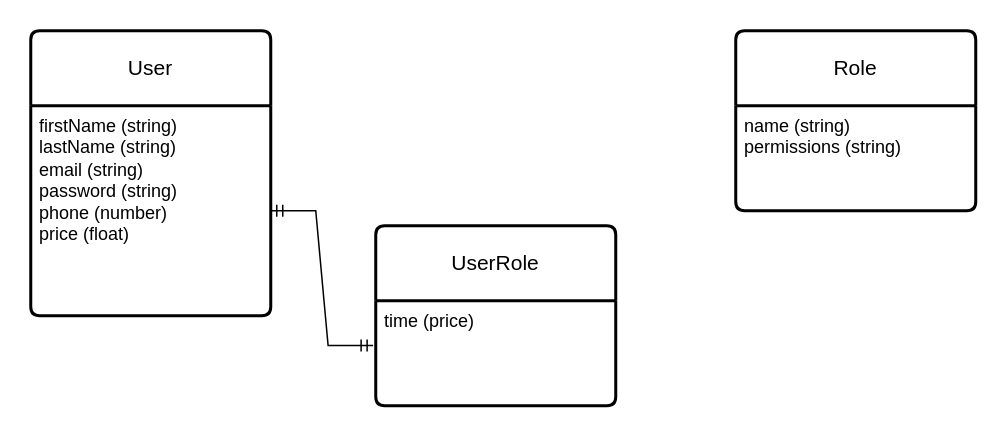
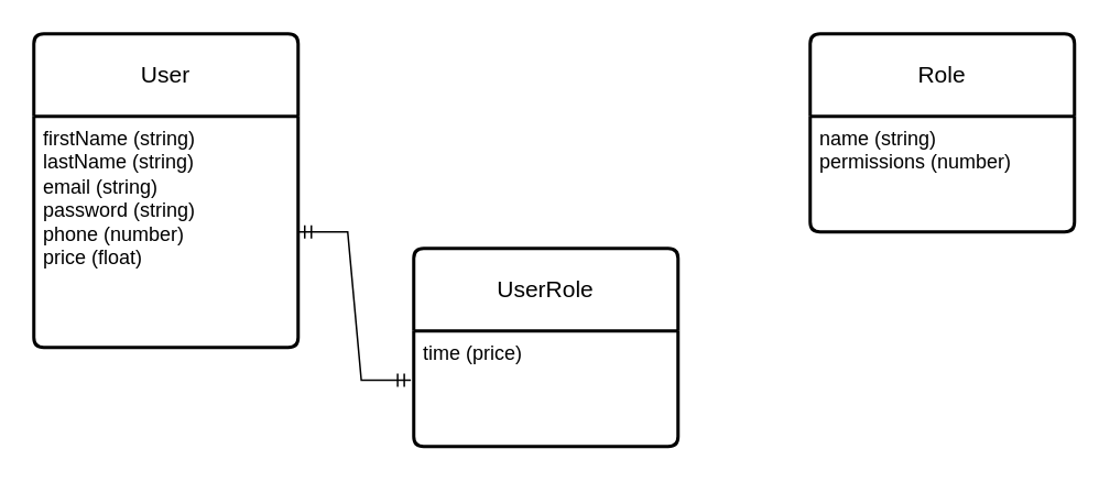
  <mxCell id="0" />
  <mxCell id="1" parent="0" />
  <mxCell id="2" value="User" style="swimlane;childLayout=stackLayout;horizontal=1;startSize=50;horizontalStack=0;rounded=1;fontSize=14;fontStyle=0;strokeWidth=2;resizeParent=0;resizeLast=1;shadow=0;dashed=0;align=center;arcSize=4;whiteSpace=wrap;html=1;" vertex="1" parent="1"><mxGeometry x="20" y="20" width="160" height="190" as="geometry" /></mxCell>
  <mxCell id="3" value="&lt;div&gt;firstName (string)&lt;br&gt;&lt;/div&gt;&lt;div&gt;lastName (string)&lt;br&gt;&lt;/div&gt;&lt;div&gt;email (string)&lt;br&gt;&lt;/div&gt;&lt;div&gt;password (string)&lt;/div&gt;&lt;div&gt;phone (number)&lt;br&gt;&lt;/div&gt;&lt;div&gt;price (float)&lt;/div&gt;&lt;div&gt;&lt;br&gt;&lt;/div&gt;" style="align=left;strokeColor=none;fillColor=none;spacingLeft=4;fontSize=12;verticalAlign=top;resizable=0;rotatable=0;part=1;html=1;" vertex="1" parent="2"><mxGeometry y="50" width="160" height="140" as="geometry" /></mxCell>
  <mxCell id="4" value="Role" style="swimlane;childLayout=stackLayout;horizontal=1;startSize=50;horizontalStack=0;rounded=1;fontSize=14;fontStyle=0;strokeWidth=2;resizeParent=0;resizeLast=1;shadow=0;dashed=0;align=center;arcSize=4;whiteSpace=wrap;html=1;" vertex="1" parent="1"><mxGeometry x="490" y="20" width="160" height="120" as="geometry"><mxRectangle x="490" y="310" width="70" height="50" as="alternateBounds" /></mxGeometry></mxCell>
- <mxCell id="5" value="&lt;div&gt;name (string)&lt;br&gt;&lt;/div&gt;&lt;div&gt;permissions (string)&lt;/div&gt;&lt;div&gt;&lt;br&gt;&lt;/div&gt;&lt;div&gt;&lt;br&gt;&lt;/div&gt;&lt;div&gt;&lt;br&gt;&lt;/div&gt;" style="align=left;strokeColor=none;fillColor=none;spacingLeft=4;fontSize=12;verticalAlign=top;resizable=0;rotatable=0;part=1;html=1;" vertex="1" parent="4"><mxGeometry y="50" width="160" height="70" as="geometry" /></mxCell>
+ <mxCell id="5" value="&lt;div&gt;name (string)&lt;br&gt;&lt;/div&gt;&lt;div&gt;permissions (number)&lt;/div&gt;&lt;div&gt;&lt;br&gt;&lt;/div&gt;&lt;div&gt;&lt;br&gt;&lt;/div&gt;&lt;div&gt;&lt;br&gt;&lt;/div&gt;" style="align=left;strokeColor=none;fillColor=none;spacingLeft=4;fontSize=12;verticalAlign=top;resizable=0;rotatable=0;part=1;html=1;" vertex="1" parent="4"><mxGeometry y="50" width="160" height="70" as="geometry" /></mxCell>
  <mxCell id="6" value="" style="edgeStyle=entityRelationEdgeStyle;fontSize=12;html=1;endArrow=ERmandOne;startArrow=ERmandOne;rounded=0;entryX=-0.011;entryY=0.426;entryDx=0;entryDy=0;entryPerimeter=0;" edge="1" parent="1" source="3" target="8"><mxGeometry width="100" height="100" relative="1" as="geometry"><mxPoint x="180" y="150" as="sourcePoint" /><mxPoint x="230.32" y="317.72" as="targetPoint" /><Array as="points"><mxPoint x="280" y="160" /><mxPoint x="260" y="190" /><mxPoint x="240" y="30" /><mxPoint x="300" y="110" /></Array></mxGeometry></mxCell>
  <mxCell id="7" value="UserRole" style="swimlane;childLayout=stackLayout;horizontal=1;startSize=50;horizontalStack=0;rounded=1;fontSize=14;fontStyle=0;strokeWidth=2;resizeParent=0;resizeLast=1;shadow=0;dashed=0;align=center;arcSize=4;whiteSpace=wrap;html=1;" vertex="1" parent="1"><mxGeometry x="250" y="150" width="160" height="120" as="geometry" /></mxCell>
  <mxCell id="8" value="&lt;div&gt;time (price)&lt;/div&gt;&lt;div&gt;&lt;br&gt;&lt;/div&gt;" style="align=left;strokeColor=none;fillColor=none;spacingLeft=4;fontSize=12;verticalAlign=top;resizable=0;rotatable=0;part=1;html=1;" vertex="1" parent="7"><mxGeometry y="50" width="160" height="70" as="geometry" /></mxCell>
